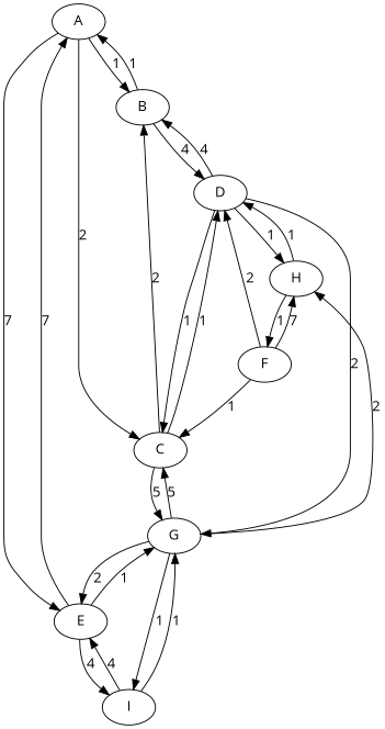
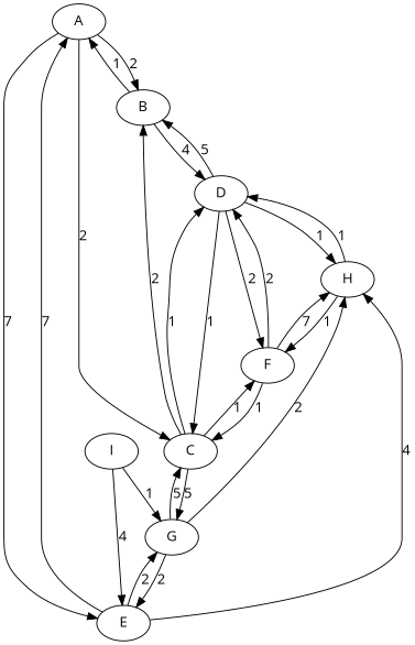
  digraph {
    fontname="Open Sans"
    node [fontname="Open Sans"]
    edge [fontname="Open Sans"]
    A
    B
    E
    C
    D
    G
    I
    F
    H
-   A -> B [label=1]
+   A -> B [label=2]
    A -> E [label=7]
    A -> C [label=2]
    B -> A [label=1]
    B -> D [label=4]
    E -> A [label=7]
-   E -> G [label=1]
-   E -> I [label=4]
+   E -> G [label=2]
+   E -> H [label=4]
    C -> B [label=2]
    C -> D [label=1]
    C -> G [label=5]
-   D -> B [label=4]
+   C -> F [label=1]
+   D -> B [label=5]
    D -> C [label=1]
-   D -> G [label=2]
+   D -> F [label=2]
    D -> H [label=1]
    G -> E [label=2]
    G -> C [label=5]
-   G -> I [label=1]
    G -> H [label=2]
    I -> E [label=4]
    I -> G [label=1]
    F -> C [label=1]
    F -> D [label=2]
    F -> H [label=7]
    H -> D [label=1]
    H -> F [label=1]
  }
